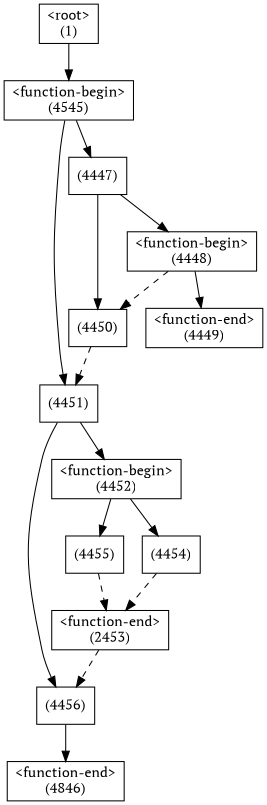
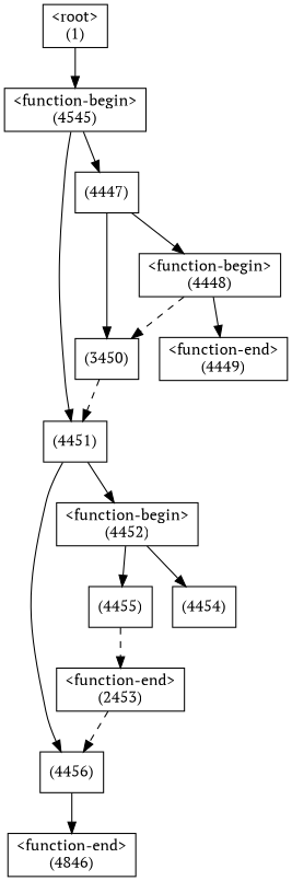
  digraph {
    fontname="PT Serif"
    node [fontname="PT Serif" shape=box]
    edge [fontname="PT Serif" style=solid]
    n1 [label="(4456)"]
    n2 [label="<function-end>\n(4846)"]
    n3 [label="<function-end>\n(2453)"]
    n4 [label="(4451)"]
    n5 [label="<function-begin>\n(4452)"]
    n6 [label="(4455)"]
    n7 [label="(4454)"]
-   n8 [label="(4450)"]
+   n8 [label="(3450)"]
    n9 [label="<function-begin>\n(4545)"]
    n10 [label="(4447)"]
    n11 [label="<function-begin>\n(4448)"]
    n12 [label="<function-end>\n(4449)"]
    n13 [label="<root>\n(1)"]
    n1 -> n2
    n3 -> n1 [style=dashed]
    n4 -> n1
    n4 -> n5
    n5 -> n6
    n5 -> n7
    n6 -> n3 [style=dashed]
-   n7 -> n3 [style=dashed]
    n8 -> n4 [style=dashed]
    n9 -> n4
    n9 -> n10
    n10 -> n8
    n10 -> n11
    n11 -> n8 [style=dashed]
    n11 -> n12
    n13 -> n9
  }
